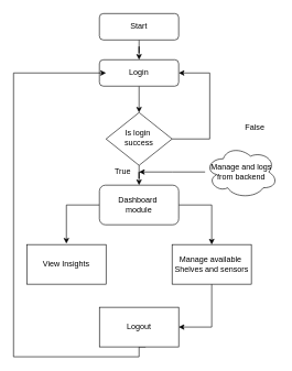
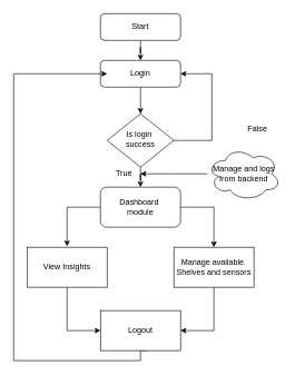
  <mxCell id="0" />
  <mxCell id="1" parent="0" />
  <mxCell id="2" style="edgeStyle=orthogonalEdgeStyle;rounded=0;orthogonalLoop=1;jettySize=auto;html=1;entryX=0.5;entryY=0;entryDx=0;entryDy=0;" edge="1" parent="1" source="3" target="5"><mxGeometry relative="1" as="geometry" /></mxCell>
  <mxCell id="3" value="Start" style="rounded=1;whiteSpace=wrap;html=1;fontSize=12;glass=0;strokeWidth=1;shadow=0;" parent="1" vertex="1"><mxGeometry x="150" y="20" width="120" height="40" as="geometry" /></mxCell>
  <mxCell id="4" style="edgeStyle=orthogonalEdgeStyle;rounded=0;orthogonalLoop=1;jettySize=auto;html=1;entryX=0.5;entryY=0;entryDx=0;entryDy=0;" edge="1" parent="1" source="5" target="8"><mxGeometry relative="1" as="geometry" /></mxCell>
  <mxCell id="5" value="Login" style="rounded=1;whiteSpace=wrap;html=1;fontSize=12;glass=0;strokeWidth=1;shadow=0;" parent="1" vertex="1"><mxGeometry x="150" y="90" width="120" height="40" as="geometry" /></mxCell>
  <mxCell id="6" style="edgeStyle=orthogonalEdgeStyle;rounded=0;orthogonalLoop=1;jettySize=auto;html=1;entryX=1;entryY=0.5;entryDx=0;entryDy=0;" edge="1" parent="1" source="8" target="5"><mxGeometry relative="1" as="geometry"><mxPoint x="316" y="20" as="targetPoint" /><Array as="points"><mxPoint x="317" y="210" /><mxPoint x="317" y="110" /></Array></mxGeometry></mxCell>
  <mxCell id="7" style="edgeStyle=orthogonalEdgeStyle;rounded=0;orthogonalLoop=1;jettySize=auto;html=1;entryX=0.5;entryY=0;entryDx=0;entryDy=0;" edge="1" parent="1" source="8" target="12"><mxGeometry relative="1" as="geometry" /></mxCell>
  <mxCell id="8" value="Is login&amp;nbsp;&lt;div&gt;success&lt;/div&gt;" style="rhombus;whiteSpace=wrap;html=1;shadow=0;fontFamily=Helvetica;fontSize=12;align=center;strokeWidth=1;spacing=6;spacingTop=-4;" parent="1" vertex="1"><mxGeometry x="160" y="170" width="100" height="80" as="geometry" /></mxCell>
  <mxCell id="9" value="False" style="text;html=1;align=center;verticalAlign=middle;resizable=0;points=[];autosize=1;strokeColor=none;fillColor=none;" vertex="1" parent="1"><mxGeometry x="360" y="178" width="50" height="30" as="geometry" /></mxCell>
  <mxCell id="10" style="edgeStyle=orthogonalEdgeStyle;rounded=0;orthogonalLoop=1;jettySize=auto;html=1;entryX=0.5;entryY=0;entryDx=0;entryDy=0;" edge="1" parent="1" source="12" target="16"><mxGeometry relative="1" as="geometry"><mxPoint x="330" y="330" as="targetPoint" /><Array as="points"><mxPoint x="320" y="310" /></Array></mxGeometry></mxCell>
  <mxCell id="11" style="edgeStyle=orthogonalEdgeStyle;rounded=0;orthogonalLoop=1;jettySize=auto;html=1;entryX=0.5;entryY=-0.024;entryDx=0;entryDy=0;entryPerimeter=0;" edge="1" parent="1" source="12" target="14"><mxGeometry relative="1" as="geometry"><mxPoint x="50" y="330" as="targetPoint" /><Array as="points"><mxPoint x="100" y="310" /></Array></mxGeometry></mxCell>
  <mxCell id="12" value="Dashboard&amp;nbsp;&lt;div&gt;module&lt;/div&gt;" style="rounded=1;whiteSpace=wrap;html=1;" vertex="1" parent="1"><mxGeometry x="150" y="280" width="120" height="60" as="geometry" /></mxCell>
+ <mxCell id="13" style="edgeStyle=orthogonalEdgeStyle;rounded=0;orthogonalLoop=1;jettySize=auto;html=1;entryX=0;entryY=0.5;entryDx=0;entryDy=0;" edge="1" parent="1" source="14" target="18"><mxGeometry relative="1" as="geometry" /></mxCell>
  <mxCell id="14" value="View Insights" style="rounded=0;whiteSpace=wrap;html=1;" vertex="1" parent="1"><mxGeometry x="40" y="370" width="120" height="60" as="geometry" /></mxCell>
  <mxCell id="15" style="edgeStyle=orthogonalEdgeStyle;rounded=0;orthogonalLoop=1;jettySize=auto;html=1;entryX=1;entryY=0.5;entryDx=0;entryDy=0;" edge="1" parent="1" source="16" target="18"><mxGeometry relative="1" as="geometry" /></mxCell>
  <mxCell id="16" value="Manage available&amp;nbsp;&lt;div&gt;Shelves and sensors&lt;/div&gt;" style="rounded=0;whiteSpace=wrap;html=1;" vertex="1" parent="1"><mxGeometry x="260" y="370" width="120" height="60" as="geometry" /></mxCell>
  <mxCell id="17" style="edgeStyle=orthogonalEdgeStyle;rounded=0;orthogonalLoop=1;jettySize=auto;html=1;entryX=0;entryY=0.5;entryDx=0;entryDy=0;" edge="1" parent="1"><mxGeometry relative="1" as="geometry"><mxPoint x="220" y="525" as="sourcePoint" /><mxPoint x="160" y="110" as="targetPoint" /><Array as="points"><mxPoint x="210" y="525" /><mxPoint x="210" y="540" /><mxPoint x="20" y="540" /><mxPoint x="20" y="110" /></Array></mxGeometry></mxCell>
  <mxCell id="18" value="Logout" style="rounded=0;whiteSpace=wrap;html=1;" vertex="1" parent="1"><mxGeometry x="150" y="465" width="120" height="60" as="geometry" /></mxCell>
  <mxCell id="19" style="edgeStyle=orthogonalEdgeStyle;rounded=0;orthogonalLoop=1;jettySize=auto;html=1;" edge="1" parent="1" source="20"><mxGeometry relative="1" as="geometry"><mxPoint x="210" y="260" as="targetPoint" /></mxGeometry></mxCell>
  <mxCell id="20" value="Manage and logs&lt;div&gt;from backend&lt;/div&gt;" style="ellipse;shape=cloud;whiteSpace=wrap;html=1;" vertex="1" parent="1"><mxGeometry x="310" y="220" width="110" height="80" as="geometry" /></mxCell>
  <mxCell id="21" value="True" style="text;html=1;align=center;verticalAlign=middle;resizable=0;points=[];autosize=1;strokeColor=none;fillColor=none;" vertex="1" parent="1"><mxGeometry x="160" y="245" width="50" height="30" as="geometry" /></mxCell>
